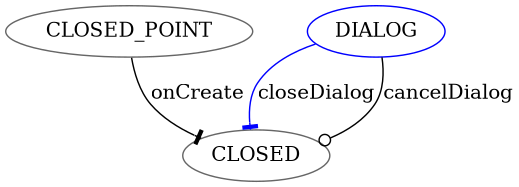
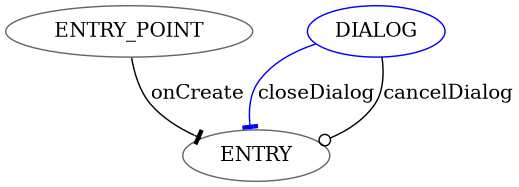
  digraph {
    node [color=gray40]
    edge [arrowhead=tee color=black]
-   ENTRY_POINT [label=CLOSED_POINT]
-   CLOSED
+   ENTRY_POINT
+   CLOSED [label=ENTRY]
    DIALOG [color=blue]
    ENTRY_POINT -> CLOSED [label=onCreate]
    DIALOG -> CLOSED [color=blue label=closeDialog]
    DIALOG -> CLOSED [arrowhead=odot label=cancelDialog]
  }
